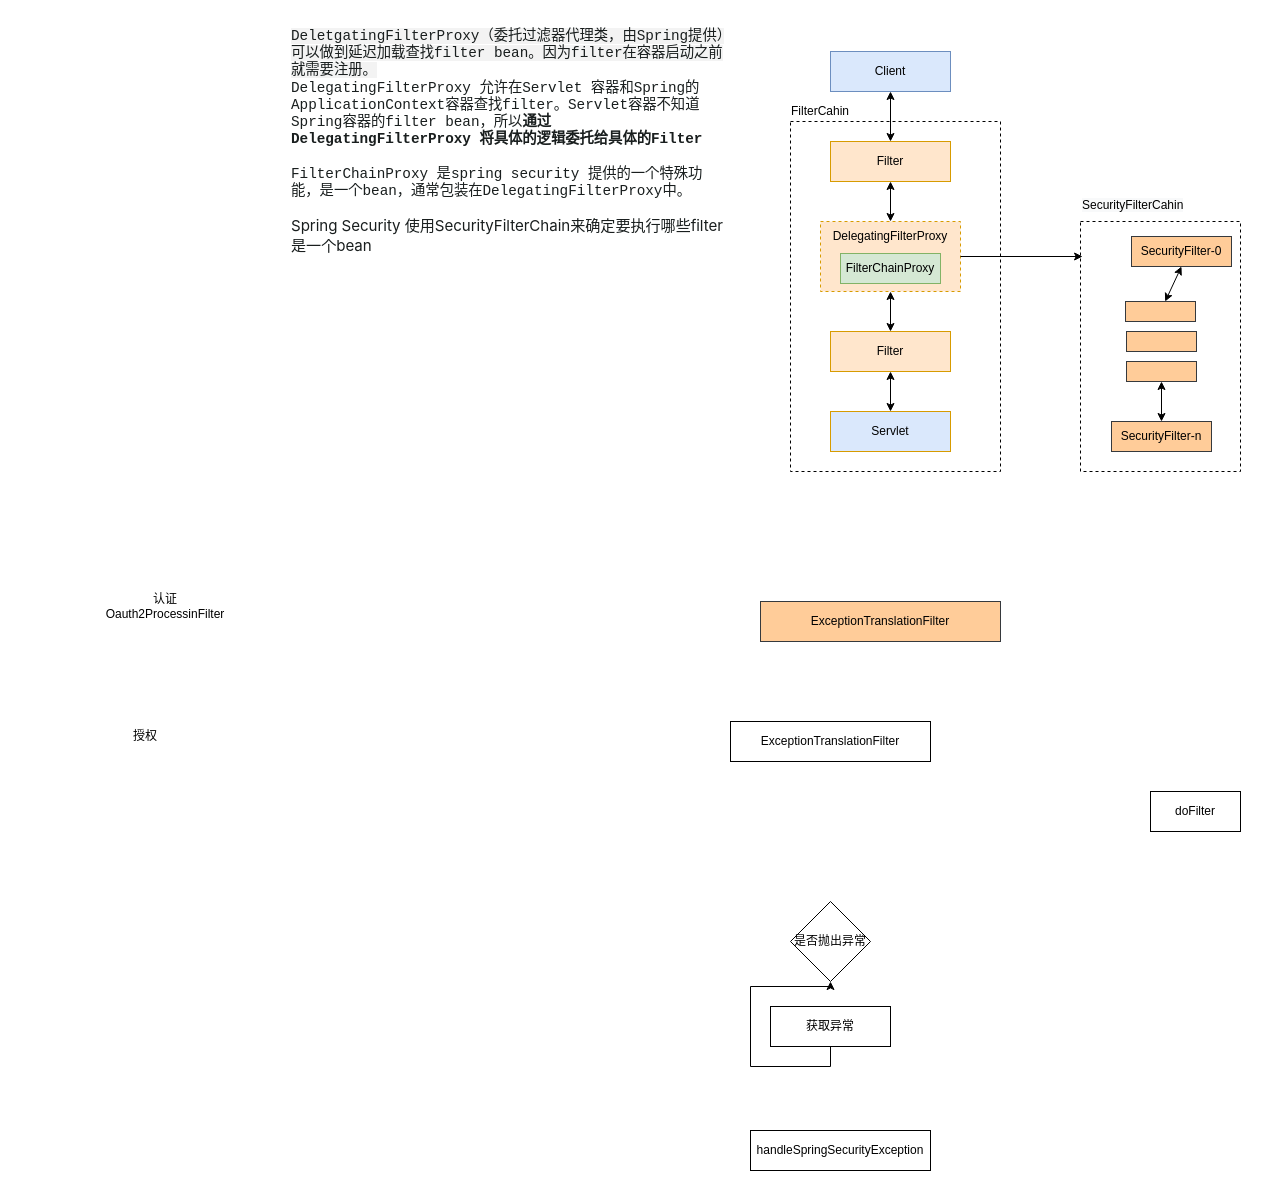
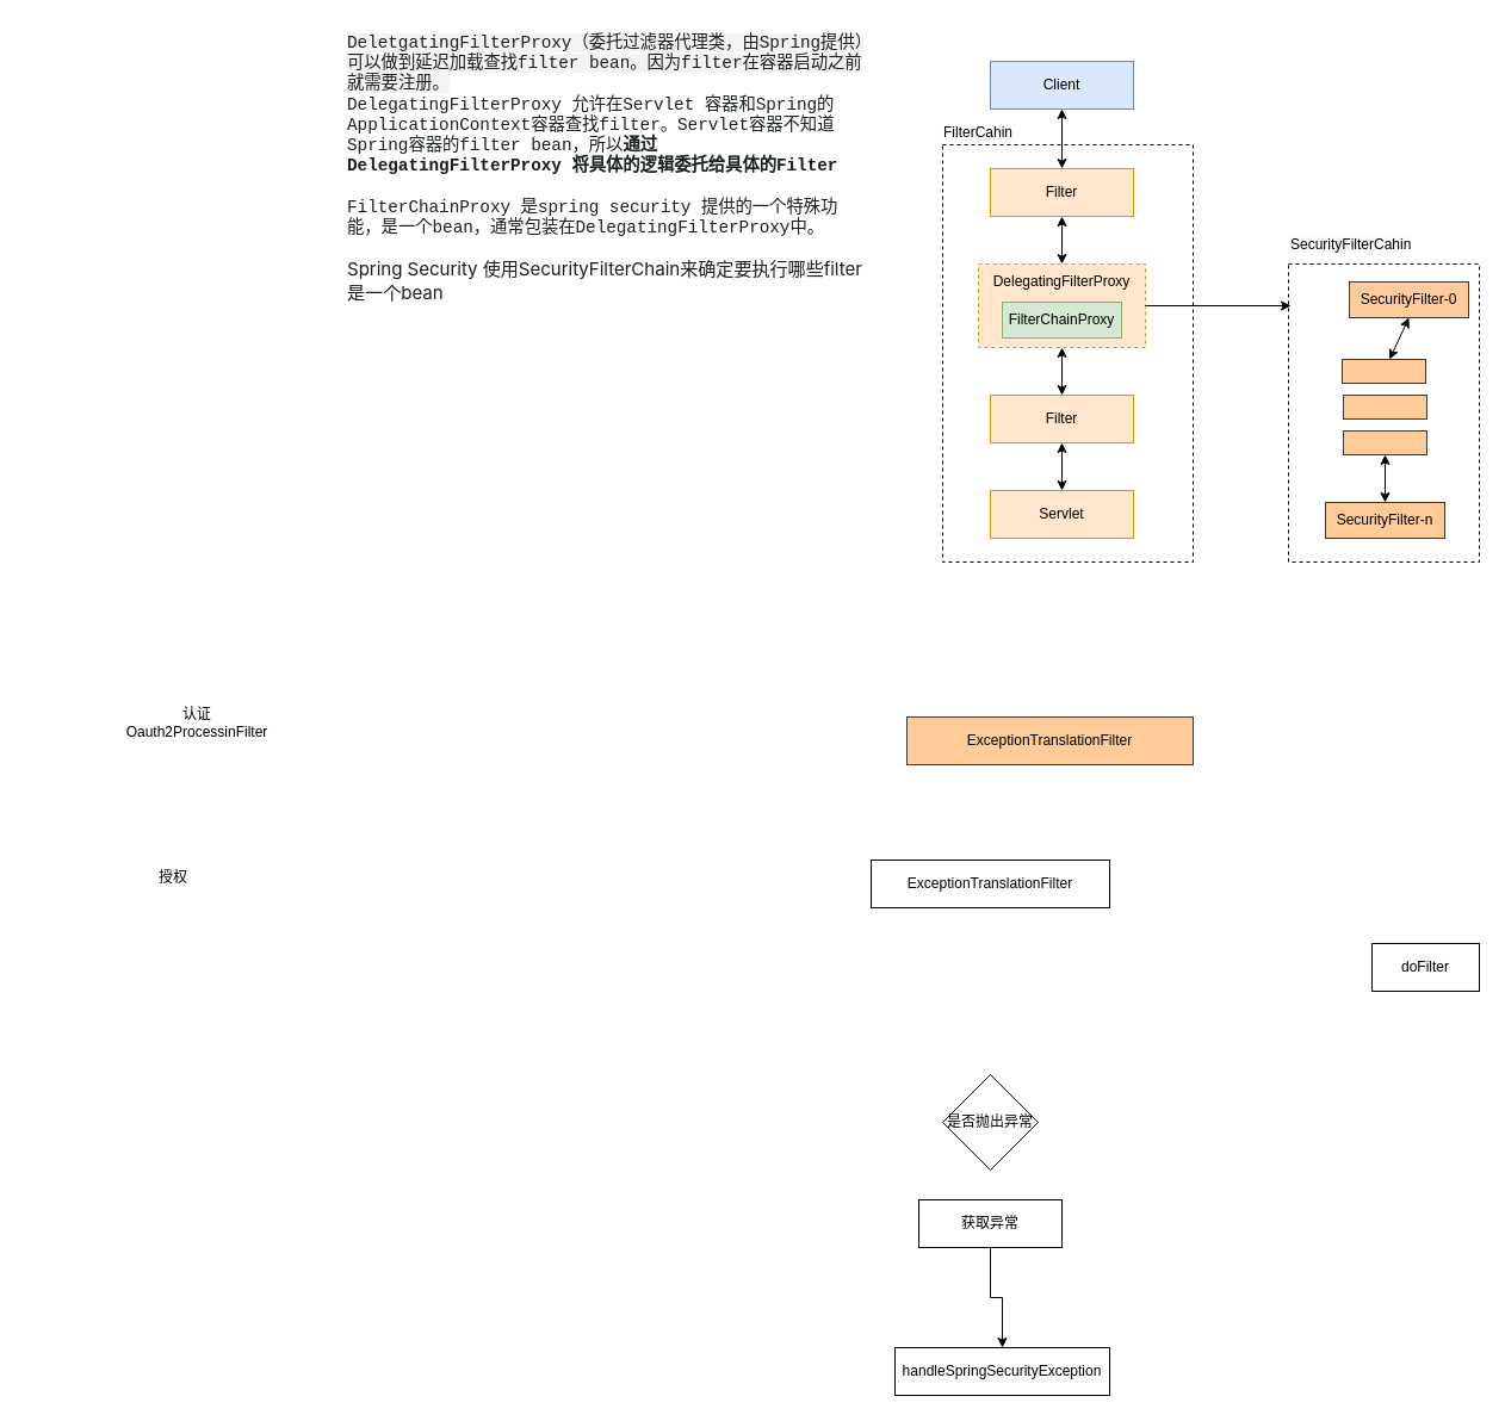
  <mxCell id="0" />
  <mxCell id="1" parent="0" />
  <mxCell id="2" value="" style="rounded=0;whiteSpace=wrap;html=1;dashed=1;fillColor=none;" vertex="1" parent="1"><mxGeometry x="790" y="121" width="210" height="350" as="geometry" /></mxCell>
  <mxCell id="3" value="认证&lt;br&gt;Oauth2ProcessinFilter" style="text;html=1;strokeColor=none;fillColor=none;align=center;verticalAlign=middle;whiteSpace=wrap;rounded=0;" vertex="1" parent="1"><mxGeometry x="20" y="546" width="290" height="120" as="geometry" /></mxCell>
  <mxCell id="4" value="授权" style="text;html=1;strokeColor=none;fillColor=none;align=center;verticalAlign=middle;whiteSpace=wrap;rounded=0;" vertex="1" parent="1"><mxGeometry x="70" y="721" width="150" height="30" as="geometry" /></mxCell>
  <mxCell id="5" value="Client" style="rounded=0;whiteSpace=wrap;html=1;fillColor=#dae8fc;strokeColor=#6c8ebf;" vertex="1" parent="1"><mxGeometry x="830" y="51" width="120" height="40" as="geometry" /></mxCell>
  <mxCell id="6" value="Filter" style="rounded=0;whiteSpace=wrap;html=1;fillColor=#ffe6cc;strokeColor=#d79b00;" vertex="1" parent="1"><mxGeometry x="830" y="141" width="120" height="40" as="geometry" /></mxCell>
  <mxCell id="7" value="Filter" style="rounded=0;whiteSpace=wrap;html=1;fillColor=#ffe6cc;strokeColor=#d79b00;" vertex="1" parent="1"><mxGeometry x="830" y="331" width="120" height="40" as="geometry" /></mxCell>
- <mxCell id="8" value="Servlet" style="rounded=0;whiteSpace=wrap;html=1;fillColor=#dae8fc;strokeColor=#d79b00;" vertex="1" parent="1"><mxGeometry x="830" y="411" width="120" height="40" as="geometry" /></mxCell>
+ <mxCell id="8" value="Servlet" style="rounded=0;whiteSpace=wrap;html=1;fillColor=#ffe6cc;strokeColor=#d79b00;" vertex="1" parent="1"><mxGeometry x="830" y="411" width="120" height="40" as="geometry" /></mxCell>
  <mxCell id="9" value="" style="endArrow=classic;startArrow=classic;html=1;rounded=0;exitX=0.5;exitY=0;exitDx=0;exitDy=0;entryX=0.5;entryY=1;entryDx=0;entryDy=0;" edge="1" parent="1" source="15" target="6"><mxGeometry width="50" height="50" relative="1" as="geometry"><mxPoint x="890" y="221" as="sourcePoint" /><mxPoint x="780" y="181" as="targetPoint" /></mxGeometry></mxCell>
  <mxCell id="10" value="" style="endArrow=classic;startArrow=classic;html=1;rounded=0;exitX=0.5;exitY=0;exitDx=0;exitDy=0;entryX=0.5;entryY=1;entryDx=0;entryDy=0;" edge="1" parent="1" source="8" target="7"><mxGeometry width="50" height="50" relative="1" as="geometry"><mxPoint x="1000" y="391" as="sourcePoint" /><mxPoint x="1000" y="351" as="targetPoint" /></mxGeometry></mxCell>
  <mxCell id="11" value="" style="endArrow=classic;startArrow=classic;html=1;rounded=0;entryX=0.5;entryY=1;entryDx=0;entryDy=0;exitX=0.5;exitY=0;exitDx=0;exitDy=0;" edge="1" parent="1" source="6" target="5"><mxGeometry width="50" height="50" relative="1" as="geometry"><mxPoint x="740" y="151" as="sourcePoint" /><mxPoint x="790" y="101" as="targetPoint" /></mxGeometry></mxCell>
  <mxCell id="12" value="&lt;div style=&quot;text-align: left;&quot;&gt;&lt;span style=&quot;font-size: 14.356px; letter-spacing: -0.044px; color: rgb(25, 30, 30); font-family: SFMono-Regular, Consolas, &amp;quot;Liberation Mono&amp;quot;, Menlo, monospace; background-color: rgba(27, 31, 35, 0.05);&quot;&gt;DeletgatingFilterProxy（委托过滤器代理类，由Spring提供）可以做到延迟加载查找filter bean。因为filter在容器启动之前就需要注册。&lt;/span&gt;&lt;br&gt;&lt;/div&gt;&lt;span style=&quot;background-color: rgba(27, 31, 35, 0.05);&quot;&gt;&lt;font face=&quot;SFMono-Regular, Consolas, Liberation Mono, Menlo, monospace&quot; color=&quot;#191e1e&quot;&gt;&lt;div style=&quot;text-align: left;&quot;&gt;&lt;span style=&quot;font-size: 14.356px; letter-spacing: -0.044px;&quot;&gt;DelegatingFilterProxy 允许在Servlet 容器和Spring的ApplicationContext容器查找filter。Servlet容器不知道Spring容器的filter bean，所以&lt;b&gt;通过DelegatingFilterProxy 将具体的逻辑委托给具体的Filter&lt;/b&gt;&lt;/span&gt;&lt;/div&gt;&lt;div style=&quot;text-align: left;&quot;&gt;&lt;span style=&quot;font-size: 14.356px; letter-spacing: -0.044px;&quot;&gt;&lt;b&gt;&lt;br&gt;&lt;/b&gt;&lt;/span&gt;&lt;/div&gt;&lt;div style=&quot;text-align: left;&quot;&gt;&lt;span style=&quot;font-size: 14.356px; letter-spacing: -0.044px;&quot;&gt;FilterChainProxy 是spring security 提供的一个特殊功能，是一个bean，通常包装在DelegatingFilterProxy中。&lt;/span&gt;&lt;span style=&quot;font-size: 14.356px; letter-spacing: -0.044px;&quot;&gt;&lt;b&gt;&lt;br&gt;&lt;/b&gt;&lt;/span&gt;&lt;/div&gt;&lt;div style=&quot;text-align: left;&quot;&gt;&lt;span style=&quot;font-size: 14.356px; letter-spacing: -0.044px;&quot;&gt;&lt;br&gt;&lt;/span&gt;&lt;/div&gt;&lt;div style=&quot;text-align: left;&quot;&gt;&lt;span style=&quot;font-family: -apple-system, BlinkMacSystemFont, &amp;quot;Segoe UI&amp;quot;, Roboto, Helvetica, Arial, sans-serif, &amp;quot;Apple Color Emoji&amp;quot;, &amp;quot;Segoe UI Emoji&amp;quot;, &amp;quot;Segoe UI Symbol&amp;quot;; font-size: 15.111px; letter-spacing: -0.044px; background-color: rgb(255, 255, 255);&quot;&gt;Spring Security 使用SecurityFilterChain来确定要执行哪些filter&lt;/span&gt;&lt;span style=&quot;font-size: 14.356px; letter-spacing: -0.044px;&quot;&gt;&lt;br&gt;&lt;/span&gt;&lt;/div&gt;&lt;div style=&quot;text-align: left;&quot;&gt;&lt;span style=&quot;font-family: -apple-system, BlinkMacSystemFont, &amp;quot;Segoe UI&amp;quot;, Roboto, Helvetica, Arial, sans-serif, &amp;quot;Apple Color Emoji&amp;quot;, &amp;quot;Segoe UI Emoji&amp;quot;, &amp;quot;Segoe UI Symbol&amp;quot;; font-size: 15.111px; letter-spacing: -0.044px; background-color: rgb(255, 255, 255);&quot;&gt;是一个bean&lt;/span&gt;&lt;span style=&quot;font-family: -apple-system, BlinkMacSystemFont, &amp;quot;Segoe UI&amp;quot;, Roboto, Helvetica, Arial, sans-serif, &amp;quot;Apple Color Emoji&amp;quot;, &amp;quot;Segoe UI Emoji&amp;quot;, &amp;quot;Segoe UI Symbol&amp;quot;; font-size: 15.111px; letter-spacing: -0.044px; background-color: rgb(255, 255, 255);&quot;&gt;&lt;br&gt;&lt;/span&gt;&lt;/div&gt;&lt;/font&gt;&lt;/span&gt;" style="text;html=1;strokeColor=none;fillColor=none;align=center;verticalAlign=middle;whiteSpace=wrap;rounded=0;dashed=1;" vertex="1" parent="1"><mxGeometry x="290" y="20.5" width="440" height="240" as="geometry" /></mxCell>
  <mxCell id="13" value="" style="group" vertex="1" connectable="0" parent="1"><mxGeometry x="820" y="221" width="140" height="70" as="geometry" /></mxCell>
  <mxCell id="14" value="" style="rounded=0;whiteSpace=wrap;html=1;fillColor=#ffe6cc;strokeColor=#d79b00;dashed=1;" vertex="1" parent="13"><mxGeometry width="140" height="70" as="geometry" /></mxCell>
  <mxCell id="15" value="DelegatingFilterProxy" style="text;html=1;strokeColor=none;fillColor=none;align=center;verticalAlign=middle;whiteSpace=wrap;rounded=0;dashed=1;" vertex="1" parent="13"><mxGeometry x="10" width="120" height="30" as="geometry" /></mxCell>
  <mxCell id="16" value="FilterChainProxy" style="rounded=0;whiteSpace=wrap;html=1;fillColor=#d5e8d4;strokeColor=#82b366;" vertex="1" parent="13"><mxGeometry x="20" y="32" width="100" height="30" as="geometry" /></mxCell>
  <mxCell id="17" value="" style="endArrow=classic;startArrow=classic;html=1;rounded=0;exitX=0.5;exitY=0;exitDx=0;exitDy=0;entryX=0.5;entryY=1;entryDx=0;entryDy=0;" edge="1" parent="1" source="7" target="14"><mxGeometry width="50" height="50" relative="1" as="geometry"><mxPoint x="890" y="331" as="sourcePoint" /><mxPoint x="889.5" y="291" as="targetPoint" /></mxGeometry></mxCell>
  <mxCell id="18" value="FilterCahin" style="text;html=1;strokeColor=none;fillColor=none;align=center;verticalAlign=middle;whiteSpace=wrap;rounded=0;dashed=1;" vertex="1" parent="1"><mxGeometry x="790" y="100" width="60" height="21" as="geometry" /></mxCell>
  <mxCell id="19" value="" style="rounded=0;whiteSpace=wrap;html=1;fillColor=none;dashed=1;" vertex="1" parent="1"><mxGeometry x="1080" y="221" width="160" height="250" as="geometry" /></mxCell>
  <mxCell id="20" value="&lt;span style=&quot;color: rgb(0, 0, 0); font-family: Helvetica; font-size: 12px; font-style: normal; font-variant-ligatures: normal; font-variant-caps: normal; font-weight: 400; letter-spacing: normal; orphans: 2; text-align: center; text-indent: 0px; text-transform: none; widows: 2; word-spacing: 0px; -webkit-text-stroke-width: 0px; background-color: rgb(248, 249, 250); text-decoration-thickness: initial; text-decoration-style: initial; text-decoration-color: initial; float: none; display: inline !important;&quot;&gt;SecurityFilterCahin&lt;/span&gt;" style="text;whiteSpace=wrap;html=1;" vertex="1" parent="1"><mxGeometry x="1080" y="191" width="110" height="30" as="geometry" /></mxCell>
  <mxCell id="21" value="SecurityFilter-0" style="rounded=0;whiteSpace=wrap;html=1;fillColor=#ffcc99;strokeColor=#36393d;" vertex="1" parent="1"><mxGeometry x="1131" y="236" width="100" height="30" as="geometry" /></mxCell>
  <mxCell id="22" value="" style="rounded=0;whiteSpace=wrap;html=1;fillColor=#ffcc99;strokeColor=#36393d;" vertex="1" parent="1"><mxGeometry x="1125" y="301" width="70" height="20" as="geometry" /></mxCell>
  <mxCell id="23" value="SecurityFilter-n" style="rounded=0;whiteSpace=wrap;html=1;fillColor=#ffcc99;strokeColor=#36393d;" vertex="1" parent="1"><mxGeometry x="1111" y="421" width="100" height="30" as="geometry" /></mxCell>
  <mxCell id="24" value="" style="rounded=0;whiteSpace=wrap;html=1;fillColor=#ffcc99;strokeColor=#36393d;" vertex="1" parent="1"><mxGeometry x="1126" y="331" width="70" height="20" as="geometry" /></mxCell>
  <mxCell id="25" value="" style="rounded=0;whiteSpace=wrap;html=1;fillColor=#ffcc99;strokeColor=#36393d;" vertex="1" parent="1"><mxGeometry x="1126" y="361" width="70" height="20" as="geometry" /></mxCell>
  <mxCell id="26" value="" style="endArrow=classic;startArrow=classic;html=1;rounded=0;entryX=0.5;entryY=1;entryDx=0;entryDy=0;" edge="1" parent="1" source="22" target="21"><mxGeometry width="50" height="50" relative="1" as="geometry"><mxPoint x="1300" y="331" as="sourcePoint" /><mxPoint x="1280" y="281" as="targetPoint" /></mxGeometry></mxCell>
  <mxCell id="27" value="" style="endArrow=classic;startArrow=classic;html=1;rounded=0;entryX=0.5;entryY=0;entryDx=0;entryDy=0;exitX=0.5;exitY=1;exitDx=0;exitDy=0;" edge="1" parent="1" source="25" target="23"><mxGeometry width="50" height="50" relative="1" as="geometry"><mxPoint x="1170" y="391" as="sourcePoint" /><mxPoint x="1171" y="271" as="targetPoint" /></mxGeometry></mxCell>
  <mxCell id="28" value="" style="endArrow=classic;html=1;rounded=0;exitX=1;exitY=0.5;exitDx=0;exitDy=0;entryX=0.013;entryY=0.14;entryDx=0;entryDy=0;entryPerimeter=0;" edge="1" parent="1" source="14" target="19"><mxGeometry width="50" height="50" relative="1" as="geometry"><mxPoint x="1020" y="301" as="sourcePoint" /><mxPoint x="1080" y="256" as="targetPoint" /></mxGeometry></mxCell>
  <mxCell id="29" value="ExceptionTranslationFilter" style="rounded=0;whiteSpace=wrap;html=1;fillColor=#ffcc99;strokeColor=#36393d;" vertex="1" parent="1"><mxGeometry x="760" y="601" width="240" height="40" as="geometry" /></mxCell>
  <mxCell id="30" value="ExceptionTranslationFilter" style="rounded=0;whiteSpace=wrap;html=1;fillColor=none;" vertex="1" parent="1"><mxGeometry x="730" y="721" width="200" height="40" as="geometry" /></mxCell>
  <mxCell id="31" value="doFilter" style="rounded=0;whiteSpace=wrap;html=1;fillColor=none;" vertex="1" parent="1"><mxGeometry x="1150" y="791" width="90" height="40" as="geometry" /></mxCell>
  <mxCell id="32" value="是否抛出异常" style="rhombus;whiteSpace=wrap;html=1;fillColor=none;" vertex="1" parent="1"><mxGeometry x="790" y="901" width="80" height="80" as="geometry" /></mxCell>
- <mxCell id="33" style="edgeStyle=orthogonalEdgeStyle;rounded=0;orthogonalLoop=1;jettySize=auto;html=1;exitX=0.5;exitY=1;exitDx=0;exitDy=0;" edge="1" parent="1" source="34" target="32"><mxGeometry relative="1" as="geometry" /></mxCell>
+ <mxCell id="33" style="edgeStyle=orthogonalEdgeStyle;rounded=0;orthogonalLoop=1;jettySize=auto;html=1;exitX=0.5;exitY=1;exitDx=0;exitDy=0;" edge="1" parent="1" source="34" target="35"><mxGeometry relative="1" as="geometry" /></mxCell>
  <mxCell id="34" value="获取异常" style="rounded=0;whiteSpace=wrap;html=1;fillColor=none;" vertex="1" parent="1"><mxGeometry x="770" y="1006" width="120" height="40" as="geometry" /></mxCell>
  <mxCell id="35" value="handleSpringSecurityException" style="rounded=0;whiteSpace=wrap;html=1;fillColor=none;" vertex="1" parent="1"><mxGeometry x="750" y="1130" width="180" height="40" as="geometry" /></mxCell>
